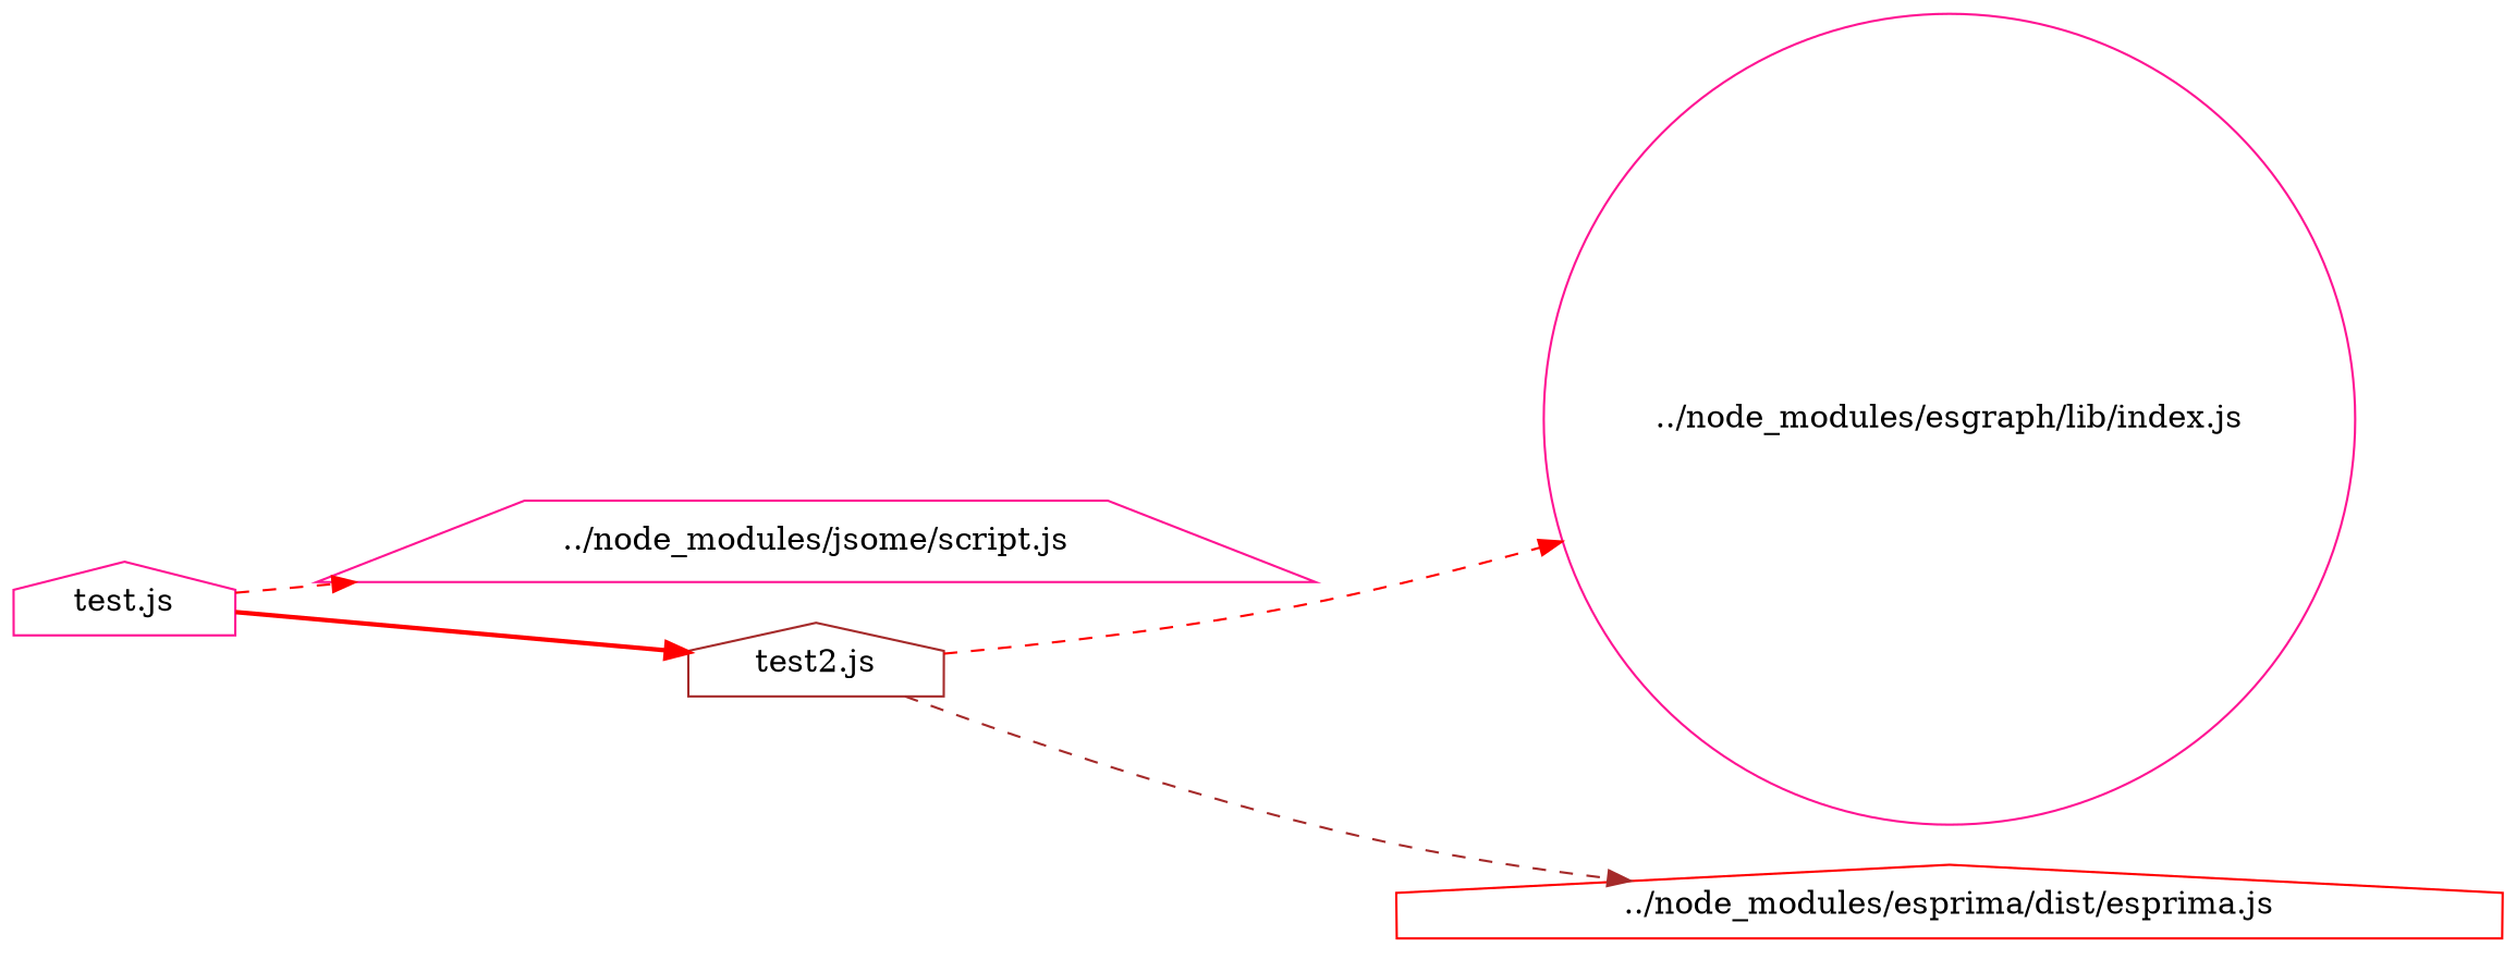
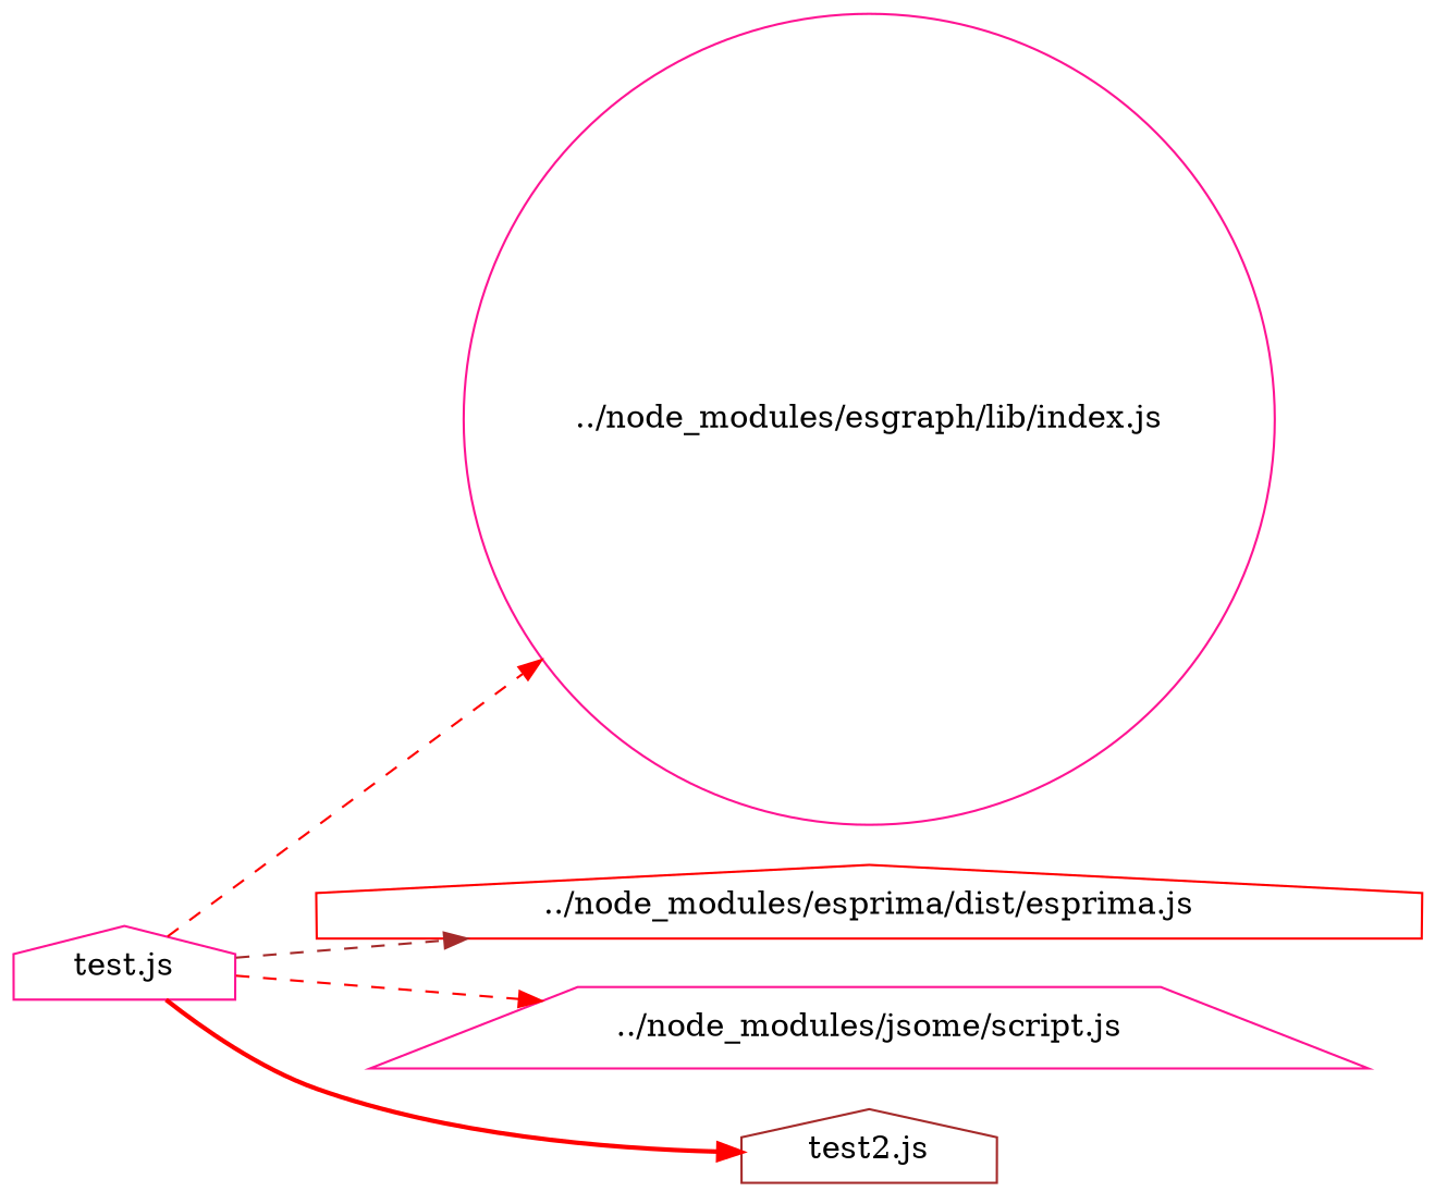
  digraph {
    rankdir=LR
    node [color=deeppink shape=house]
    edge [color=red style=dashed]
    "../node_modules/esgraph/lib/index.js" [shape=circle]
    "test.js"
    "../node_modules/esprima/dist/esprima.js" [color=red]
    "../node_modules/jsome/script.js" [shape=trapezium]
    "test2.js" [color=brown]
-   "test2.js" -> "../node_modules/esgraph/lib/index.js"
-   "test2.js" -> "../node_modules/esprima/dist/esprima.js" [color=brown]
+   "test.js" -> "../node_modules/esgraph/lib/index.js"
+   "test.js" -> "../node_modules/esprima/dist/esprima.js" [color=brown]
    "test.js" -> "../node_modules/jsome/script.js"
    "test.js" -> "test2.js" [style=bold]
  }
